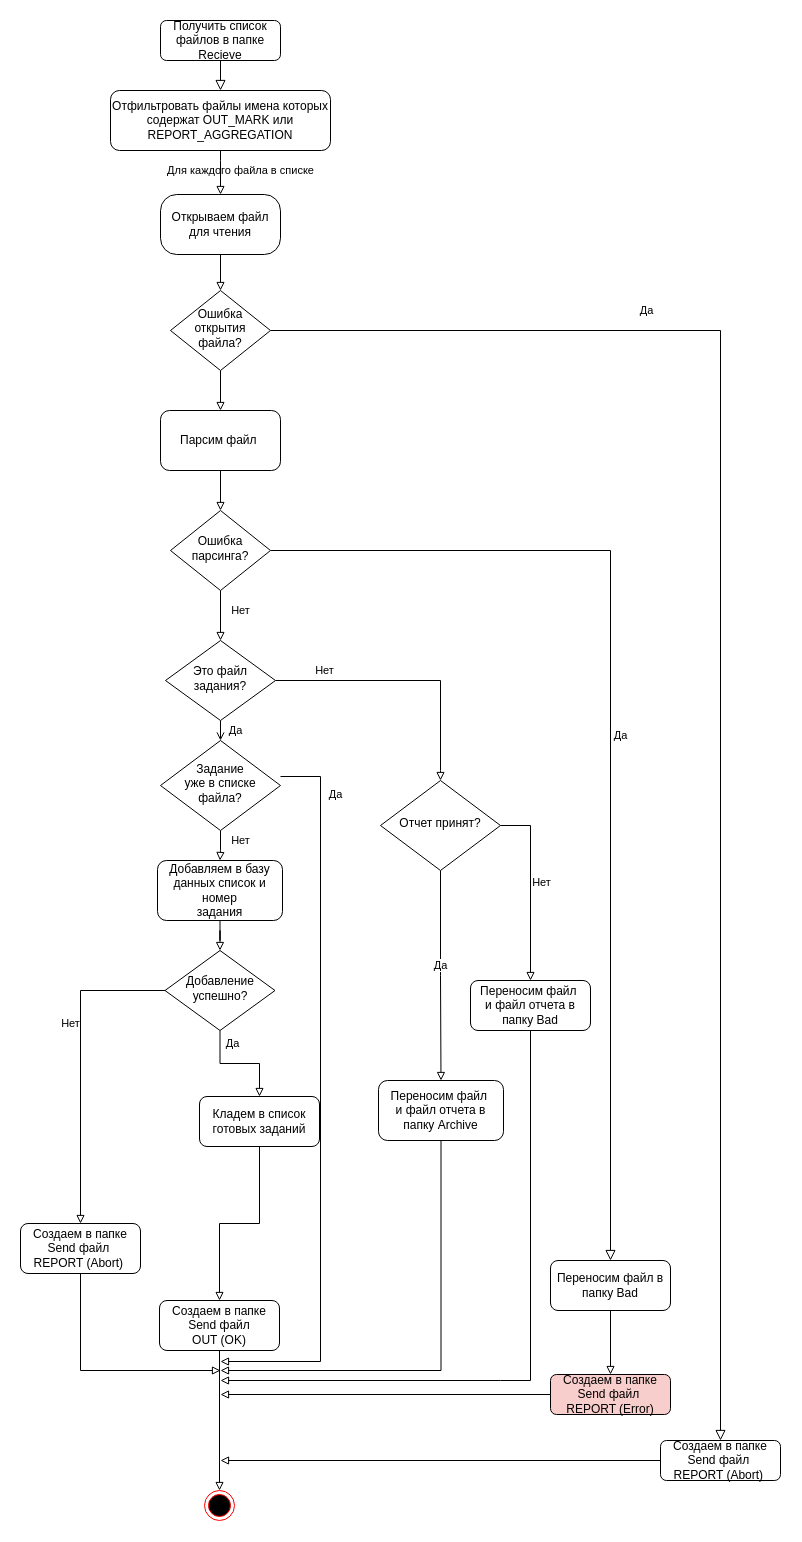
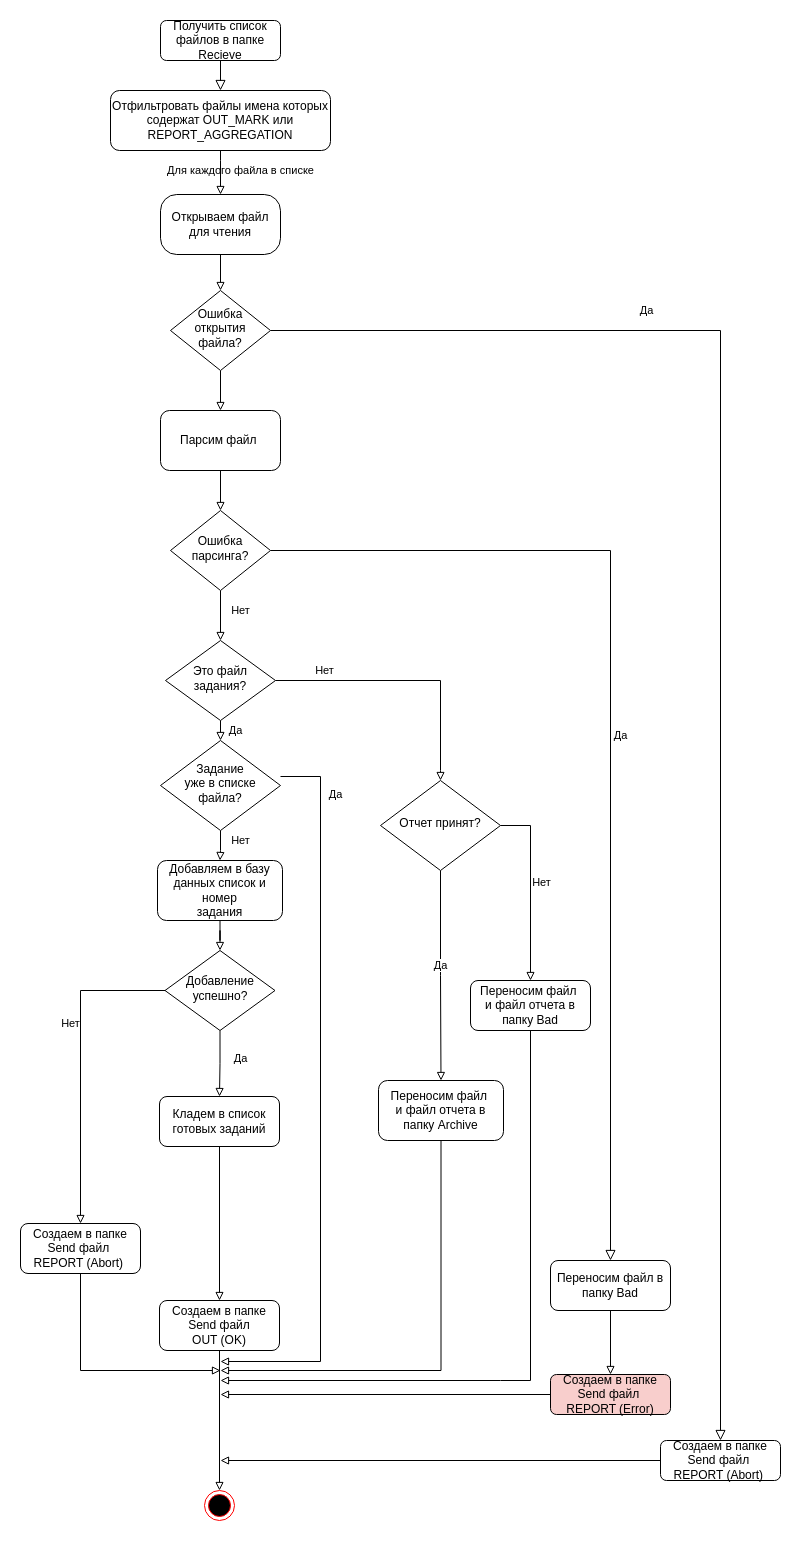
  <mxCell id="0" />
  <mxCell id="1" parent="0" />
  <mxCell id="2" value="" style="rounded=0;html=1;jettySize=auto;orthogonalLoop=1;fontSize=11;endArrow=block;endFill=0;endSize=8;strokeWidth=1;shadow=0;labelBackgroundColor=none;edgeStyle=orthogonalEdgeStyle;" parent="1" source="3" target="17" edge="1"><mxGeometry relative="1" as="geometry"><mxPoint x="220" y="140" as="targetPoint" /></mxGeometry></mxCell>
  <mxCell id="3" value="Получить список файлов в папке Recieve" style="rounded=1;whiteSpace=wrap;html=1;fontSize=12;glass=0;strokeWidth=1;shadow=0;" parent="1" vertex="1"><mxGeometry x="160" y="20" width="120" height="40" as="geometry" /></mxCell>
  <mxCell id="4" value="Да" style="edgeStyle=orthogonalEdgeStyle;rounded=0;html=1;jettySize=auto;orthogonalLoop=1;fontSize=11;endArrow=block;endFill=0;endSize=8;strokeWidth=1;shadow=0;labelBackgroundColor=none;" parent="1" source="6" target="8" edge="1"><mxGeometry x="-0.518" y="20" relative="1" as="geometry"><mxPoint as="offset" /><Array as="points"><mxPoint x="720" y="330" /></Array></mxGeometry></mxCell>
  <mxCell id="5" style="edgeStyle=orthogonalEdgeStyle;rounded=0;orthogonalLoop=1;jettySize=auto;html=1;entryX=0.5;entryY=1;entryDx=0;entryDy=0;labelBackgroundColor=none;endArrow=block;endFill=0;" parent="1" source="6" target="19" edge="1"><mxGeometry relative="1" as="geometry" /></mxCell>
  <mxCell id="6" value="Ошибка открытия файла?" style="rhombus;whiteSpace=wrap;html=1;shadow=0;fontFamily=Helvetica;fontSize=12;align=center;strokeWidth=1;spacing=6;spacingTop=-4;" parent="1" vertex="1"><mxGeometry x="170" y="290" width="100" height="80" as="geometry" /></mxCell>
  <mxCell id="7" style="edgeStyle=orthogonalEdgeStyle;rounded=0;orthogonalLoop=1;jettySize=auto;html=1;endArrow=block;endFill=0;" edge="1" parent="1" source="8"><mxGeometry relative="1" as="geometry"><mxPoint x="220" y="1460" as="targetPoint" /><Array as="points"><mxPoint x="220" y="1460" /></Array></mxGeometry></mxCell>
  <mxCell id="8" value="Создаем в папке Send файл&amp;nbsp;&lt;br&gt;REPORT (Abort)&amp;nbsp;" style="rounded=1;whiteSpace=wrap;html=1;fontSize=12;glass=0;strokeWidth=1;shadow=0;" parent="1" vertex="1"><mxGeometry x="660" y="1440" width="120" height="40" as="geometry" /></mxCell>
  <mxCell id="9" value="Да" style="edgeStyle=orthogonalEdgeStyle;rounded=0;html=1;jettySize=auto;orthogonalLoop=1;fontSize=11;endArrow=block;endFill=0;endSize=8;strokeWidth=1;shadow=0;labelBackgroundColor=none;entryX=0.5;entryY=0;entryDx=0;entryDy=0;" parent="1" source="11" target="39" edge="1"><mxGeometry y="10" relative="1" as="geometry"><mxPoint as="offset" /><Array as="points"><mxPoint x="610" y="550" /></Array><mxPoint x="560" y="1150" as="targetPoint" /></mxGeometry></mxCell>
  <mxCell id="10" value="Нет" style="edgeStyle=orthogonalEdgeStyle;rounded=0;orthogonalLoop=1;jettySize=auto;html=1;entryX=0.5;entryY=0;entryDx=0;entryDy=0;labelBackgroundColor=none;endArrow=block;endFill=0;" parent="1" source="11" target="26" edge="1"><mxGeometry x="-0.2" y="20" relative="1" as="geometry"><mxPoint as="offset" /></mxGeometry></mxCell>
  <mxCell id="11" value="Ошибка парсинга?" style="rhombus;whiteSpace=wrap;html=1;shadow=0;fontFamily=Helvetica;fontSize=12;align=center;strokeWidth=1;spacing=6;spacingTop=-4;" parent="1" vertex="1"><mxGeometry x="170" y="510" width="100" height="80" as="geometry" /></mxCell>
  <mxCell id="12" style="edgeStyle=orthogonalEdgeStyle;rounded=0;orthogonalLoop=1;jettySize=auto;html=1;labelBackgroundColor=none;endArrow=block;endFill=0;entryX=0.5;entryY=0;entryDx=0;entryDy=0;" parent="1" source="13" target="31" edge="1"><mxGeometry relative="1" as="geometry"><mxPoint x="219" y="1225" as="targetPoint" /></mxGeometry></mxCell>
- <mxCell id="13" value="Кладем в список готовых заданий" style="rounded=1;whiteSpace=wrap;html=1;fontSize=12;glass=0;strokeWidth=1;shadow=0;" parent="1" vertex="1"><mxGeometry x="199" y="1096" width="120" height="50" as="geometry" /></mxCell>
+ <mxCell id="13" value="Кладем в список готовых заданий" style="rounded=1;whiteSpace=wrap;html=1;fontSize=12;glass=0;strokeWidth=1;shadow=0;" parent="1" vertex="1"><mxGeometry x="159" y="1096" width="120" height="50" as="geometry" /></mxCell>
  <mxCell id="14" style="edgeStyle=orthogonalEdgeStyle;rounded=0;orthogonalLoop=1;jettySize=auto;html=1;endArrow=block;endFill=0;" edge="1" parent="1" source="15"><mxGeometry relative="1" as="geometry"><mxPoint x="220" y="1394" as="targetPoint" /></mxGeometry></mxCell>
  <mxCell id="15" value="Создаем в папке Send файл&amp;nbsp;&lt;br&gt;REPORT (Error)" style="rounded=1;whiteSpace=wrap;html=1;fontSize=12;glass=0;strokeWidth=1;shadow=0;fillColor=#f8cecc;" parent="1" vertex="1"><mxGeometry x="550" y="1374" width="120" height="40" as="geometry" /></mxCell>
  <mxCell id="16" value="Для каждого файла в списке" style="edgeStyle=orthogonalEdgeStyle;rounded=0;orthogonalLoop=1;jettySize=auto;html=1;exitX=0.5;exitY=1;exitDx=0;exitDy=0;entryX=0.5;entryY=0;entryDx=0;entryDy=0;endArrow=block;endFill=0;labelBackgroundColor=none;" parent="1" source="17" target="23" edge="1"><mxGeometry x="-0.091" y="20" relative="1" as="geometry"><Array as="points"><mxPoint x="220" y="160" /><mxPoint x="220" y="160" /></Array><mxPoint as="offset" /></mxGeometry></mxCell>
  <mxCell id="17" value="Отфильтровать файлы имена которых содержат OUT_MARK или REPORT_AGGREGATION" style="rounded=1;whiteSpace=wrap;html=1;" parent="1" vertex="1"><mxGeometry x="110" y="90" width="220" height="60" as="geometry" /></mxCell>
  <mxCell id="18" style="edgeStyle=orthogonalEdgeStyle;rounded=0;orthogonalLoop=1;jettySize=auto;html=1;entryX=0.5;entryY=0;entryDx=0;entryDy=0;labelBackgroundColor=none;endArrow=block;endFill=0;" parent="1" source="19" target="11" edge="1"><mxGeometry relative="1" as="geometry" /></mxCell>
  <mxCell id="19" value="Парсим файл&amp;nbsp;" style="rounded=1;whiteSpace=wrap;html=1;direction=west;" parent="1" vertex="1"><mxGeometry x="160" y="410" width="120" height="60" as="geometry" /></mxCell>
  <mxCell id="20" value="" style="edgeStyle=orthogonalEdgeStyle;rounded=0;orthogonalLoop=1;jettySize=auto;html=1;labelBackgroundColor=none;endArrow=block;endFill=0;" parent="1" source="21" target="29" edge="1"><mxGeometry relative="1" as="geometry" /></mxCell>
  <mxCell id="21" value="Добавляем в базу данных список и номер&lt;br&gt;задания" style="rounded=1;whiteSpace=wrap;html=1;" parent="1" vertex="1"><mxGeometry x="157" y="860" width="125" height="60" as="geometry" /></mxCell>
  <mxCell id="22" value="" style="edgeStyle=orthogonalEdgeStyle;rounded=0;orthogonalLoop=1;jettySize=auto;html=1;labelBackgroundColor=none;endArrow=block;endFill=0;" parent="1" source="23" target="6" edge="1"><mxGeometry relative="1" as="geometry" /></mxCell>
  <mxCell id="23" value="Открываем файл для чтения" style="rounded=1;whiteSpace=wrap;html=1;arcSize=27;" parent="1" vertex="1"><mxGeometry x="160" y="194" width="120" height="60" as="geometry" /></mxCell>
  <mxCell id="24" value="Нет" style="edgeStyle=orthogonalEdgeStyle;rounded=0;orthogonalLoop=1;jettySize=auto;html=1;labelBackgroundColor=none;endArrow=block;endFill=0;" parent="1" source="26" edge="1"><mxGeometry x="-0.632" y="10" relative="1" as="geometry"><mxPoint x="440" y="780" as="targetPoint" /><Array as="points"><mxPoint x="440" y="680" /><mxPoint x="440" y="770" /></Array><mxPoint as="offset" /></mxGeometry></mxCell>
- <mxCell id="25" value="Да" style="edgeStyle=orthogonalEdgeStyle;rounded=0;orthogonalLoop=1;jettySize=auto;html=1;exitX=0.5;exitY=1;exitDx=0;exitDy=0;entryX=0.5;entryY=0;entryDx=0;entryDy=0;labelBackgroundColor=none;endArrow=open;endFill=0;" parent="1" source="26" target="35" edge="1"><mxGeometry y="15" relative="1" as="geometry"><Array as="points"><mxPoint x="220" y="720" /></Array><mxPoint as="offset" /></mxGeometry></mxCell>
+ <mxCell id="25" value="Да" style="edgeStyle=orthogonalEdgeStyle;rounded=0;orthogonalLoop=1;jettySize=auto;html=1;exitX=0.5;exitY=1;exitDx=0;exitDy=0;entryX=0.5;entryY=0;entryDx=0;entryDy=0;labelBackgroundColor=none;endArrow=block;endFill=0;" parent="1" source="26" target="35" edge="1"><mxGeometry y="15" relative="1" as="geometry"><Array as="points"><mxPoint x="220" y="720" /></Array><mxPoint as="offset" /></mxGeometry></mxCell>
  <mxCell id="26" value="Это файл задания?" style="rhombus;whiteSpace=wrap;html=1;shadow=0;fontFamily=Helvetica;fontSize=12;align=center;strokeWidth=1;spacing=6;spacingTop=-4;" parent="1" vertex="1"><mxGeometry x="165" y="640" width="110" height="80" as="geometry" /></mxCell>
  <mxCell id="27" value="Да" style="edgeStyle=orthogonalEdgeStyle;rounded=0;orthogonalLoop=1;jettySize=auto;html=1;entryX=0.5;entryY=0;entryDx=0;entryDy=0;labelBackgroundColor=none;endArrow=block;endFill=0;" parent="1" source="29" target="13" edge="1"><mxGeometry x="-0.143" y="20" relative="1" as="geometry"><mxPoint as="offset" /></mxGeometry></mxCell>
  <mxCell id="28" value="Нет" style="edgeStyle=orthogonalEdgeStyle;rounded=0;orthogonalLoop=1;jettySize=auto;html=1;labelBackgroundColor=none;endArrow=block;endFill=0;entryX=0.5;entryY=0;entryDx=0;entryDy=0;" parent="1" source="29" target="37" edge="1"><mxGeometry x="-0.26" y="-10" relative="1" as="geometry"><mxPoint x="80" y="1060" as="targetPoint" /><Array as="points"><mxPoint x="80" y="990" /></Array><mxPoint as="offset" /></mxGeometry></mxCell>
  <mxCell id="29" value="Добавление&lt;br&gt;успешно?" style="rhombus;whiteSpace=wrap;html=1;shadow=0;fontFamily=Helvetica;fontSize=12;align=center;strokeWidth=1;spacing=6;spacingTop=-4;" parent="1" vertex="1"><mxGeometry x="164.5" y="950" width="110" height="80" as="geometry" /></mxCell>
  <mxCell id="30" style="edgeStyle=orthogonalEdgeStyle;rounded=0;orthogonalLoop=1;jettySize=auto;html=1;entryX=0.5;entryY=0;entryDx=0;entryDy=0;labelBackgroundColor=none;endArrow=block;endFill=0;" parent="1" source="31" target="32" edge="1"><mxGeometry relative="1" as="geometry" /></mxCell>
  <mxCell id="31" value="Создаем в папке Send файл &lt;br&gt;OUT (OK)" style="rounded=1;whiteSpace=wrap;html=1;fontSize=12;glass=0;strokeWidth=1;shadow=0;" parent="1" vertex="1"><mxGeometry x="159" y="1300" width="120" height="50" as="geometry" /></mxCell>
  <mxCell id="32" value="" style="ellipse;html=1;shape=endState;fillColor=#000000;strokeColor=#ff0000;" parent="1" vertex="1"><mxGeometry x="204" y="1490" width="30" height="30" as="geometry" /></mxCell>
  <mxCell id="33" value="Нет" style="edgeStyle=orthogonalEdgeStyle;rounded=0;orthogonalLoop=1;jettySize=auto;html=1;labelBackgroundColor=none;endArrow=block;endFill=0;" parent="1" source="35" target="21" edge="1"><mxGeometry x="-0.344" y="20" relative="1" as="geometry"><mxPoint as="offset" /></mxGeometry></mxCell>
  <mxCell id="34" value="Да" style="edgeStyle=orthogonalEdgeStyle;rounded=0;orthogonalLoop=1;jettySize=auto;html=1;labelBackgroundColor=none;endArrow=block;endFill=0;" parent="1" edge="1"><mxGeometry x="-0.839" y="15" relative="1" as="geometry"><mxPoint x="220" y="1361" as="targetPoint" /><Array as="points"><mxPoint x="320" y="776" /><mxPoint x="320" y="1361" /></Array><mxPoint as="offset" /><mxPoint x="280" y="776" as="sourcePoint" /></mxGeometry></mxCell>
  <mxCell id="35" value="Задание &lt;br&gt;уже в списке &lt;br&gt;файла?" style="rhombus;whiteSpace=wrap;html=1;shadow=0;fontFamily=Helvetica;fontSize=12;align=center;strokeWidth=1;spacing=6;spacingTop=-4;" parent="1" vertex="1"><mxGeometry x="160" y="740" width="120" height="90" as="geometry" /></mxCell>
  <mxCell id="36" style="edgeStyle=orthogonalEdgeStyle;rounded=0;orthogonalLoop=1;jettySize=auto;html=1;labelBackgroundColor=none;endArrow=block;endFill=0;" parent="1" source="37" edge="1"><mxGeometry relative="1" as="geometry"><mxPoint x="220" y="1370" as="targetPoint" /><Array as="points"><mxPoint x="80" y="1370" /></Array></mxGeometry></mxCell>
  <mxCell id="37" value="Создаем в папке Send файл&amp;nbsp;&lt;br&gt;REPORT (Abort)&amp;nbsp;" style="rounded=1;whiteSpace=wrap;html=1;fontSize=12;glass=0;strokeWidth=1;shadow=0;" parent="1" vertex="1"><mxGeometry x="20" y="1223" width="120" height="50" as="geometry" /></mxCell>
  <mxCell id="38" style="edgeStyle=orthogonalEdgeStyle;rounded=0;orthogonalLoop=1;jettySize=auto;html=1;entryX=0.5;entryY=0;entryDx=0;entryDy=0;endArrow=block;endFill=0;" edge="1" parent="1" source="39" target="15"><mxGeometry relative="1" as="geometry" /></mxCell>
  <mxCell id="39" value="Переносим файл в&lt;br&gt;папку Bad" style="rounded=1;whiteSpace=wrap;html=1;fontSize=12;glass=0;strokeWidth=1;shadow=0;" vertex="1" parent="1"><mxGeometry x="550" y="1260" width="120" height="50" as="geometry" /></mxCell>
  <mxCell id="40" style="edgeStyle=orthogonalEdgeStyle;rounded=0;orthogonalLoop=1;jettySize=auto;html=1;endArrow=block;endFill=0;" edge="1" parent="1" source="43"><mxGeometry relative="1" as="geometry"><mxPoint x="530" y="980" as="targetPoint" /><Array as="points"><mxPoint x="530" y="825" /><mxPoint x="530" y="980" /></Array></mxGeometry></mxCell>
  <mxCell id="41" value="Нет" style="edgeLabel;html=1;align=center;verticalAlign=middle;resizable=0;points=[];" vertex="1" connectable="0" parent="40"><mxGeometry x="-0.07" y="-2" relative="1" as="geometry"><mxPoint x="12" as="offset" /></mxGeometry></mxCell>
  <mxCell id="42" value="Да" style="edgeStyle=orthogonalEdgeStyle;rounded=0;orthogonalLoop=1;jettySize=auto;html=1;entryX=0.5;entryY=0;entryDx=0;entryDy=0;endArrow=block;endFill=0;" edge="1" parent="1" source="43" target="47"><mxGeometry x="0.002" y="10" relative="1" as="geometry"><mxPoint as="offset" /></mxGeometry></mxCell>
  <mxCell id="43" value="Отчет принят?" style="rhombus;whiteSpace=wrap;html=1;shadow=0;fontFamily=Helvetica;fontSize=12;align=center;strokeWidth=1;spacing=6;spacingTop=-4;" vertex="1" parent="1"><mxGeometry x="380" y="780" width="120" height="90" as="geometry" /></mxCell>
  <mxCell id="44" style="edgeStyle=orthogonalEdgeStyle;rounded=0;orthogonalLoop=1;jettySize=auto;html=1;endArrow=block;endFill=0;" edge="1" parent="1" source="45"><mxGeometry relative="1" as="geometry"><mxPoint x="220" y="1380" as="targetPoint" /><Array as="points"><mxPoint x="530" y="1380" /><mxPoint x="500" y="1380" /></Array></mxGeometry></mxCell>
  <mxCell id="45" value="Переносим файл&amp;nbsp;&lt;br&gt;и файл отчета в папку Bad" style="rounded=1;whiteSpace=wrap;html=1;fontSize=12;glass=0;strokeWidth=1;shadow=0;" vertex="1" parent="1"><mxGeometry x="470" y="980" width="120" height="50" as="geometry" /></mxCell>
  <mxCell id="46" style="edgeStyle=orthogonalEdgeStyle;rounded=0;orthogonalLoop=1;jettySize=auto;html=1;endArrow=block;endFill=0;" edge="1" parent="1" source="47"><mxGeometry relative="1" as="geometry"><mxPoint x="220" y="1370" as="targetPoint" /><Array as="points"><mxPoint x="441" y="1370" /></Array></mxGeometry></mxCell>
  <mxCell id="47" value="Переносим файл&amp;nbsp;&lt;br&gt;и файл отчета в папку Archive" style="rounded=1;whiteSpace=wrap;html=1;" vertex="1" parent="1"><mxGeometry x="378" y="1080" width="125" height="60" as="geometry" /></mxCell>
